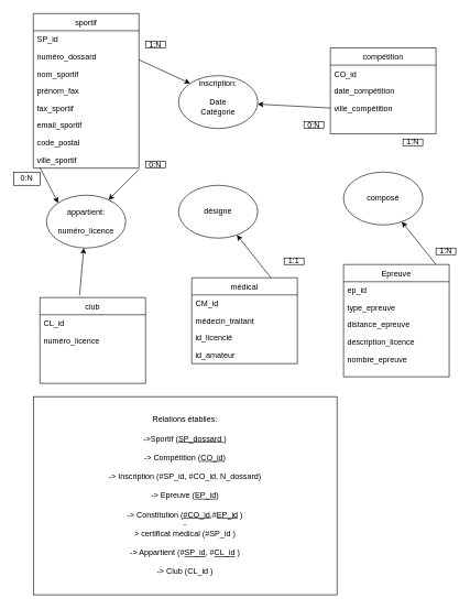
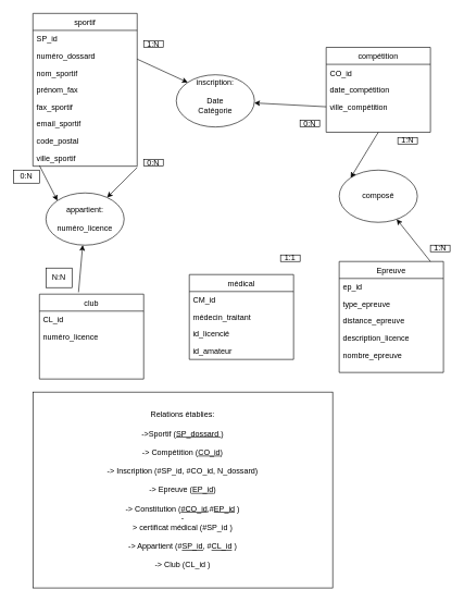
  <mxCell id="0" />
  <mxCell id="1" parent="0" />
  <mxCell id="2" value="sportif" style="swimlane;fontStyle=0;align=center;verticalAlign=top;childLayout=stackLayout;horizontal=1;startSize=26;horizontalStack=0;resizeParent=1;resizeLast=0;collapsible=1;marginBottom=0;rounded=0;shadow=0;strokeWidth=1;" parent="1" vertex="1"><mxGeometry x="50" y="20" width="160" height="234" as="geometry"><mxRectangle x="550" y="140" width="160" height="26" as="alternateBounds" /></mxGeometry></mxCell>
  <mxCell id="3" value="SP_id" style="text;align=left;verticalAlign=top;spacingLeft=4;spacingRight=4;overflow=hidden;rotatable=0;points=[[0,0.5],[1,0.5]];portConstraint=eastwest;" parent="2" vertex="1"><mxGeometry y="26" width="160" height="26" as="geometry" /></mxCell>
  <mxCell id="4" value="numéro_dossard" style="text;align=left;verticalAlign=top;spacingLeft=4;spacingRight=4;overflow=hidden;rotatable=0;points=[[0,0.5],[1,0.5]];portConstraint=eastwest;rounded=0;shadow=0;html=0;" parent="2" vertex="1"><mxGeometry y="52" width="160" height="26" as="geometry" /></mxCell>
  <mxCell id="5" value="nom_sportif&#10;" style="text;align=left;verticalAlign=top;spacingLeft=4;spacingRight=4;overflow=hidden;rotatable=0;points=[[0,0.5],[1,0.5]];portConstraint=eastwest;rounded=0;shadow=0;html=0;" parent="2" vertex="1"><mxGeometry y="78" width="160" height="26" as="geometry" /></mxCell>
  <mxCell id="6" value="prénom_fax&#10;" style="text;align=left;verticalAlign=top;spacingLeft=4;spacingRight=4;overflow=hidden;rotatable=0;points=[[0,0.5],[1,0.5]];portConstraint=eastwest;rounded=0;shadow=0;html=0;" parent="2" vertex="1"><mxGeometry y="104" width="160" height="26" as="geometry" /></mxCell>
  <mxCell id="7" value="fax_sportif" style="text;align=left;verticalAlign=top;spacingLeft=4;spacingRight=4;overflow=hidden;rotatable=0;points=[[0,0.5],[1,0.5]];portConstraint=eastwest;rounded=0;shadow=0;html=0;" parent="2" vertex="1"><mxGeometry y="130" width="160" height="26" as="geometry" /></mxCell>
  <mxCell id="8" value="email_sportif&#10;" style="text;align=left;verticalAlign=top;spacingLeft=4;spacingRight=4;overflow=hidden;rotatable=0;points=[[0,0.5],[1,0.5]];portConstraint=eastwest;rounded=0;shadow=0;html=0;" vertex="1" parent="2"><mxGeometry y="156" width="160" height="26" as="geometry" /></mxCell>
  <mxCell id="9" value="code_postal" style="text;align=left;verticalAlign=top;spacingLeft=4;spacingRight=4;overflow=hidden;rotatable=0;points=[[0,0.5],[1,0.5]];portConstraint=eastwest;rounded=0;shadow=0;html=0;" vertex="1" parent="2"><mxGeometry y="182" width="160" height="26" as="geometry" /></mxCell>
  <mxCell id="10" value="ville_sportif" style="text;align=left;verticalAlign=top;spacingLeft=4;spacingRight=4;overflow=hidden;rotatable=0;points=[[0,0.5],[1,0.5]];portConstraint=eastwest;rounded=0;shadow=0;html=0;" vertex="1" parent="2"><mxGeometry y="208" width="160" height="26" as="geometry" /></mxCell>
  <mxCell id="11" value="Epreuve" style="swimlane;fontStyle=0;align=center;verticalAlign=top;childLayout=stackLayout;horizontal=1;startSize=26;horizontalStack=0;resizeParent=1;resizeLast=0;collapsible=1;marginBottom=0;rounded=0;shadow=0;strokeWidth=1;" vertex="1" parent="1"><mxGeometry x="520" y="400" width="160" height="170" as="geometry"><mxRectangle x="550" y="140" width="160" height="26" as="alternateBounds" /></mxGeometry></mxCell>
  <mxCell id="12" value="ep_id" style="text;align=left;verticalAlign=top;spacingLeft=4;spacingRight=4;overflow=hidden;rotatable=0;points=[[0,0.5],[1,0.5]];portConstraint=eastwest;" vertex="1" parent="11"><mxGeometry y="26" width="160" height="26" as="geometry" /></mxCell>
  <mxCell id="13" value="type_epreuve" style="text;align=left;verticalAlign=top;spacingLeft=4;spacingRight=4;overflow=hidden;rotatable=0;points=[[0,0.5],[1,0.5]];portConstraint=eastwest;rounded=0;shadow=0;html=0;" vertex="1" parent="11"><mxGeometry y="52" width="160" height="26" as="geometry" /></mxCell>
  <mxCell id="14" value="distance_epreuve" style="text;align=left;verticalAlign=top;spacingLeft=4;spacingRight=4;overflow=hidden;rotatable=0;points=[[0,0.5],[1,0.5]];portConstraint=eastwest;rounded=0;shadow=0;html=0;" vertex="1" parent="11"><mxGeometry y="78" width="160" height="26" as="geometry" /></mxCell>
  <mxCell id="15" value="description_licence" style="text;align=left;verticalAlign=top;spacingLeft=4;spacingRight=4;overflow=hidden;rotatable=0;points=[[0,0.5],[1,0.5]];portConstraint=eastwest;rounded=0;shadow=0;html=0;" vertex="1" parent="11"><mxGeometry y="104" width="160" height="26" as="geometry" /></mxCell>
  <mxCell id="16" value="nombre_epreuve" style="text;align=left;verticalAlign=top;spacingLeft=4;spacingRight=4;overflow=hidden;rotatable=0;points=[[0,0.5],[1,0.5]];portConstraint=eastwest;rounded=0;shadow=0;html=0;" vertex="1" parent="11"><mxGeometry y="130" width="160" height="26" as="geometry" /></mxCell>
  <mxCell id="17" value="médical" style="swimlane;fontStyle=0;align=center;verticalAlign=top;childLayout=stackLayout;horizontal=1;startSize=26;horizontalStack=0;resizeParent=1;resizeLast=0;collapsible=1;marginBottom=0;rounded=0;shadow=0;strokeWidth=1;" vertex="1" parent="1"><mxGeometry x="290" y="420" width="160" height="130" as="geometry"><mxRectangle x="550" y="140" width="160" height="26" as="alternateBounds" /></mxGeometry></mxCell>
  <mxCell id="18" value="CM_id" style="text;align=left;verticalAlign=top;spacingLeft=4;spacingRight=4;overflow=hidden;rotatable=0;points=[[0,0.5],[1,0.5]];portConstraint=eastwest;" vertex="1" parent="17"><mxGeometry y="26" width="160" height="26" as="geometry" /></mxCell>
  <mxCell id="19" value="médecin_traitant" style="text;align=left;verticalAlign=top;spacingLeft=4;spacingRight=4;overflow=hidden;rotatable=0;points=[[0,0.5],[1,0.5]];portConstraint=eastwest;rounded=0;shadow=0;html=0;" vertex="1" parent="17"><mxGeometry y="52" width="160" height="26" as="geometry" /></mxCell>
  <mxCell id="20" value="id_licencié" style="text;align=left;verticalAlign=top;spacingLeft=4;spacingRight=4;overflow=hidden;rotatable=0;points=[[0,0.5],[1,0.5]];portConstraint=eastwest;rounded=0;shadow=0;html=0;" vertex="1" parent="17"><mxGeometry y="78" width="160" height="26" as="geometry" /></mxCell>
  <mxCell id="21" value="id_amateur" style="text;align=left;verticalAlign=top;spacingLeft=4;spacingRight=4;overflow=hidden;rotatable=0;points=[[0,0.5],[1,0.5]];portConstraint=eastwest;rounded=0;shadow=0;html=0;" vertex="1" parent="17"><mxGeometry y="104" width="160" height="26" as="geometry" /></mxCell>
  <mxCell id="22" value="club" style="swimlane;fontStyle=0;align=center;verticalAlign=top;childLayout=stackLayout;horizontal=1;startSize=26;horizontalStack=0;resizeParent=1;resizeLast=0;collapsible=1;marginBottom=0;rounded=0;shadow=0;strokeWidth=1;" vertex="1" parent="1"><mxGeometry x="60" y="450" width="160" height="130" as="geometry"><mxRectangle x="550" y="140" width="160" height="26" as="alternateBounds" /></mxGeometry></mxCell>
  <mxCell id="23" value="CL_id" style="text;align=left;verticalAlign=top;spacingLeft=4;spacingRight=4;overflow=hidden;rotatable=0;points=[[0,0.5],[1,0.5]];portConstraint=eastwest;" vertex="1" parent="22"><mxGeometry y="26" width="160" height="26" as="geometry" /></mxCell>
  <mxCell id="24" value="numéro_licence" style="text;align=left;verticalAlign=top;spacingLeft=4;spacingRight=4;overflow=hidden;rotatable=0;points=[[0,0.5],[1,0.5]];portConstraint=eastwest;rounded=0;shadow=0;html=0;" vertex="1" parent="22"><mxGeometry y="52" width="160" height="26" as="geometry" /></mxCell>
- <mxCell id="25" value="désigne" style="ellipse;whiteSpace=wrap;html=1;" vertex="1" parent="1"><mxGeometry x="270" y="280" width="120" height="80" as="geometry" /></mxCell>
- <mxCell id="26" value="" style="endArrow=classic;html=1;exitX=0.75;exitY=0;exitDx=0;exitDy=0;" edge="1" parent="1" source="17" target="25"><mxGeometry width="50" height="50" relative="1" as="geometry"><mxPoint x="330" y="360" as="sourcePoint" /><mxPoint x="380" y="310" as="targetPoint" /></mxGeometry></mxCell>
  <mxCell id="27" value="" style="endArrow=classic;html=1;exitX=1;exitY=1.077;exitDx=0;exitDy=0;exitPerimeter=0;" edge="1" parent="1" source="10" target="28"><mxGeometry width="50" height="50" relative="1" as="geometry"><mxPoint x="420" y="430" as="sourcePoint" /><mxPoint x="368.235" y="365.294" as="targetPoint" /></mxGeometry></mxCell>
  <mxCell id="28" value="&lt;div&gt;appartient:&lt;/div&gt;&lt;div&gt;&lt;br&gt;&lt;/div&gt;&lt;div&gt;numéro_licence&lt;br&gt;&lt;/div&gt;" style="ellipse;whiteSpace=wrap;html=1;" vertex="1" parent="1"><mxGeometry x="70" y="295" width="120" height="80" as="geometry" /></mxCell>
  <mxCell id="29" value="" style="endArrow=classic;html=1;exitX=0.375;exitY=-0.023;exitDx=0;exitDy=0;exitPerimeter=0;" edge="1" parent="1" target="28" source="22"><mxGeometry width="50" height="50" relative="1" as="geometry"><mxPoint x="260" y="417" as="sourcePoint" /><mxPoint x="230" y="307" as="targetPoint" /></mxGeometry></mxCell>
  <mxCell id="30" value="" style="endArrow=classic;html=1;exitX=1;exitY=1.077;exitDx=0;exitDy=0;exitPerimeter=0;entryX=0;entryY=0;entryDx=0;entryDy=0;" edge="1" parent="1" target="28"><mxGeometry width="50" height="50" relative="1" as="geometry"><mxPoint x="60" y="253.002" as="sourcePoint" /><mxPoint x="218.235" y="362.294" as="targetPoint" /></mxGeometry></mxCell>
  <mxCell id="31" value="&lt;div&gt;inscription:&lt;/div&gt;&lt;div&gt;&lt;br&gt;&lt;/div&gt;&lt;div&gt;Date&lt;/div&gt;&lt;div&gt; Catégorie&lt;br&gt;&lt;/div&gt;&lt;div&gt;&lt;br&gt;&lt;/div&gt;" style="ellipse;whiteSpace=wrap;html=1;" vertex="1" parent="1"><mxGeometry x="270" y="114" width="120" height="80" as="geometry" /></mxCell>
  <mxCell id="32" value="" style="endArrow=classic;html=1;exitX=0;exitY=0.5;exitDx=0;exitDy=0;" edge="1" parent="1" target="31" source="37"><mxGeometry width="50" height="50" relative="1" as="geometry"><mxPoint x="410" y="254" as="sourcePoint" /><mxPoint x="380" y="144" as="targetPoint" /></mxGeometry></mxCell>
  <mxCell id="33" value="" style="endArrow=classic;html=1;exitX=1;exitY=1.077;exitDx=0;exitDy=0;exitPerimeter=0;entryX=0;entryY=0;entryDx=0;entryDy=0;" edge="1" parent="1" target="31"><mxGeometry width="50" height="50" relative="1" as="geometry"><mxPoint x="210" y="90.002" as="sourcePoint" /><mxPoint x="368.235" y="199.294" as="targetPoint" /></mxGeometry></mxCell>
  <mxCell id="34" value="compétition" style="swimlane;fontStyle=0;align=center;verticalAlign=top;childLayout=stackLayout;horizontal=1;startSize=26;horizontalStack=0;resizeParent=1;resizeLast=0;collapsible=1;marginBottom=0;rounded=0;shadow=0;strokeWidth=1;" vertex="1" parent="1"><mxGeometry x="500" y="72" width="160" height="130" as="geometry"><mxRectangle x="550" y="140" width="160" height="26" as="alternateBounds" /></mxGeometry></mxCell>
  <mxCell id="35" value="CO_id" style="text;align=left;verticalAlign=top;spacingLeft=4;spacingRight=4;overflow=hidden;rotatable=0;points=[[0,0.5],[1,0.5]];portConstraint=eastwest;" vertex="1" parent="34"><mxGeometry y="26" width="160" height="26" as="geometry" /></mxCell>
  <mxCell id="36" value="date_compétition" style="text;align=left;verticalAlign=top;spacingLeft=4;spacingRight=4;overflow=hidden;rotatable=0;points=[[0,0.5],[1,0.5]];portConstraint=eastwest;rounded=0;shadow=0;html=0;" vertex="1" parent="34"><mxGeometry y="52" width="160" height="26" as="geometry" /></mxCell>
  <mxCell id="37" value="ville_compétition" style="text;align=left;verticalAlign=top;spacingLeft=4;spacingRight=4;overflow=hidden;rotatable=0;points=[[0,0.5],[1,0.5]];portConstraint=eastwest;rounded=0;shadow=0;html=0;" vertex="1" parent="34"><mxGeometry y="78" width="160" height="26" as="geometry" /></mxCell>
  <mxCell id="38" value="composé" style="ellipse;whiteSpace=wrap;html=1;" vertex="1" parent="1"><mxGeometry x="520" y="260" width="120" height="80" as="geometry" /></mxCell>
  <mxCell id="39" value="" style="endArrow=classic;html=1;exitX=0.75;exitY=0;exitDx=0;exitDy=0;" edge="1" parent="1" target="38"><mxGeometry width="50" height="50" relative="1" as="geometry"><mxPoint x="660" y="400" as="sourcePoint" /><mxPoint x="630" y="290" as="targetPoint" /></mxGeometry></mxCell>
+ <mxCell id="40" value="" style="endArrow=classic;html=1;exitX=0.5;exitY=1;exitDx=0;exitDy=0;entryX=0;entryY=0;entryDx=0;entryDy=0;" edge="1" parent="1" target="38" source="34"><mxGeometry width="50" height="50" relative="1" as="geometry"><mxPoint x="460" y="236.002" as="sourcePoint" /><mxPoint x="618.235" y="345.294" as="targetPoint" /></mxGeometry></mxCell>
  <mxCell id="41" value="&lt;div&gt;Relations établies: &lt;br&gt;&lt;/div&gt;&lt;div&gt;&lt;br&gt;&lt;/div&gt;&lt;div&gt;-&amp;gt;Sportif (&lt;u&gt;SP_dossard &lt;/u&gt;)&lt;/div&gt;&lt;div&gt;&lt;br&gt;&lt;/div&gt;&lt;div&gt;-&amp;gt; Compétition (&lt;u&gt;CO_id&lt;/u&gt;)&lt;/div&gt;&lt;div&gt;&lt;br&gt;&lt;/div&gt;&lt;div&gt;-&amp;gt; Inscription (#SP_id, #CO_id, N_dossard)&lt;/div&gt;&lt;div&gt;&lt;br&gt;&lt;/div&gt;&lt;div&gt;-&amp;gt; Epreuve (&lt;u&gt;EP_id&lt;/u&gt;)&lt;/div&gt;&lt;div&gt;&lt;br&gt;&lt;/div&gt;&lt;div&gt;-&amp;gt; Constitution (&lt;u&gt;#CO_id&lt;/u&gt;,#&lt;u&gt;EP_id&lt;/u&gt; )&lt;/div&gt;&lt;div&gt;-&lt;/div&gt;&lt;div&gt;&amp;gt; certificat médical (#SP_id )&lt;/div&gt;&lt;div&gt;&lt;br&gt;&lt;/div&gt;&lt;div&gt;-&amp;gt; Appartient (#&lt;u&gt;SP_id,&lt;/u&gt; #&lt;u&gt;CL_id&lt;/u&gt; )&lt;/div&gt;&lt;div&gt;&lt;br&gt;&lt;/div&gt;&lt;div&gt;-&amp;gt; Club (CL_id )&lt;br&gt;&lt;/div&gt;" style="whiteSpace=wrap;html=1;" vertex="1" parent="1"><mxGeometry x="50" y="600" width="460" height="300" as="geometry" /></mxCell>
  <mxCell id="42" value="0:N" style="rounded=0;whiteSpace=wrap;html=1;" vertex="1" parent="1"><mxGeometry x="20" y="260" width="40" height="20" as="geometry" /></mxCell>
+ <mxCell id="43" value="N:N" style="rounded=0;whiteSpace=wrap;html=1;" vertex="1" parent="1"><mxGeometry x="70" y="410" width="40" height="30" as="geometry" /></mxCell>
  <mxCell id="44" value="0:N" style="rounded=0;whiteSpace=wrap;html=1;" vertex="1" parent="1"><mxGeometry x="220" y="244" width="30" height="10" as="geometry" /></mxCell>
  <mxCell id="45" value="1:1" style="rounded=0;whiteSpace=wrap;html=1;" vertex="1" parent="1"><mxGeometry x="430" y="390" width="30" height="10" as="geometry" /></mxCell>
  <mxCell id="46" value="1:N" style="rounded=0;whiteSpace=wrap;html=1;" vertex="1" parent="1"><mxGeometry x="220" y="62" width="30" height="10" as="geometry" /></mxCell>
  <mxCell id="47" value="0:N" style="rounded=0;whiteSpace=wrap;html=1;" vertex="1" parent="1"><mxGeometry x="460" y="184" width="30" height="10" as="geometry" /></mxCell>
  <mxCell id="48" value="1:N" style="rounded=0;whiteSpace=wrap;html=1;" vertex="1" parent="1"><mxGeometry x="610" y="210" width="30" height="10" as="geometry" /></mxCell>
  <mxCell id="49" value="1:N" style="rounded=0;whiteSpace=wrap;html=1;" vertex="1" parent="1"><mxGeometry x="660" y="375" width="30" height="10" as="geometry" /></mxCell>
